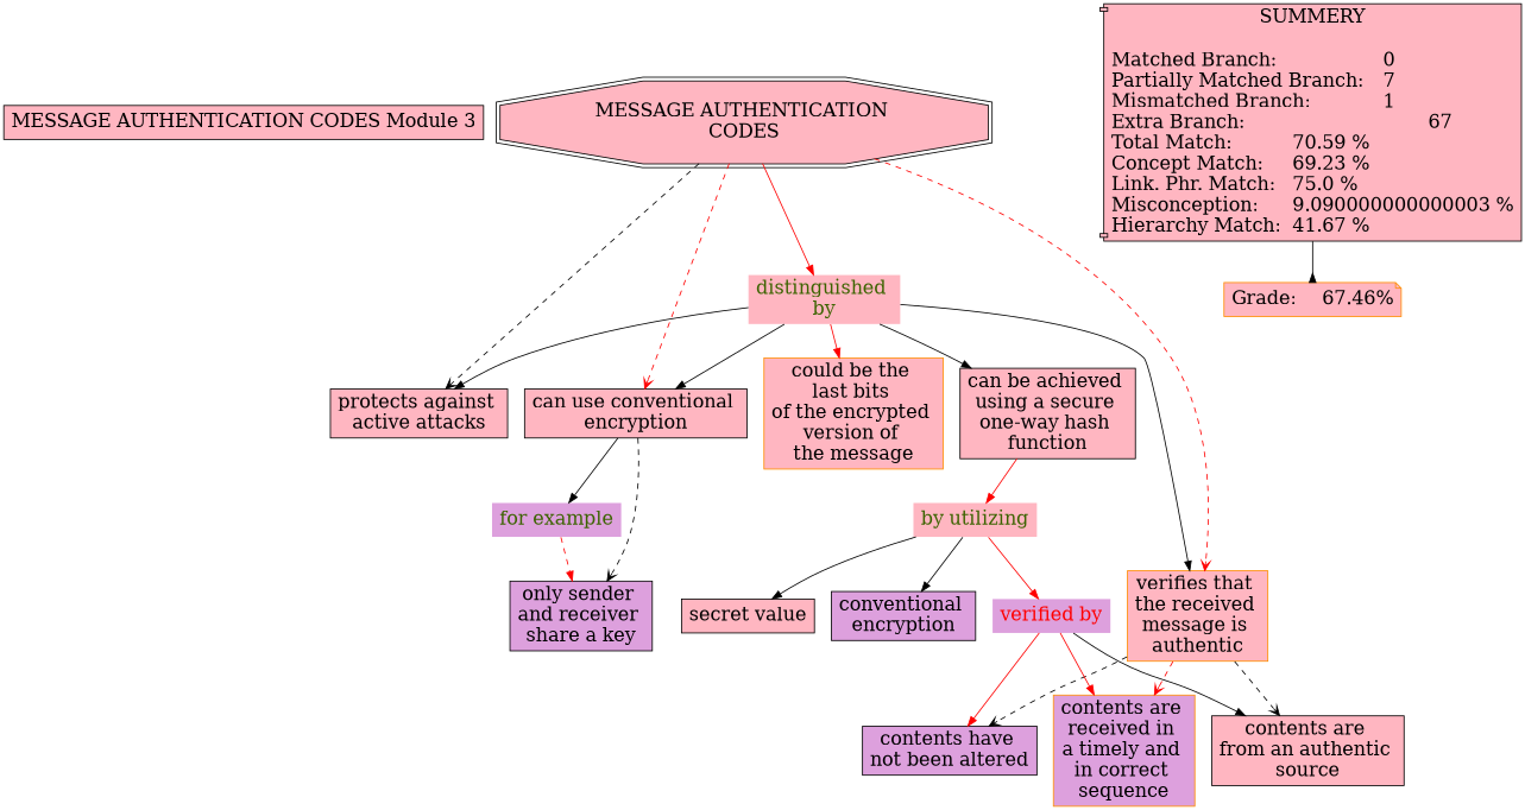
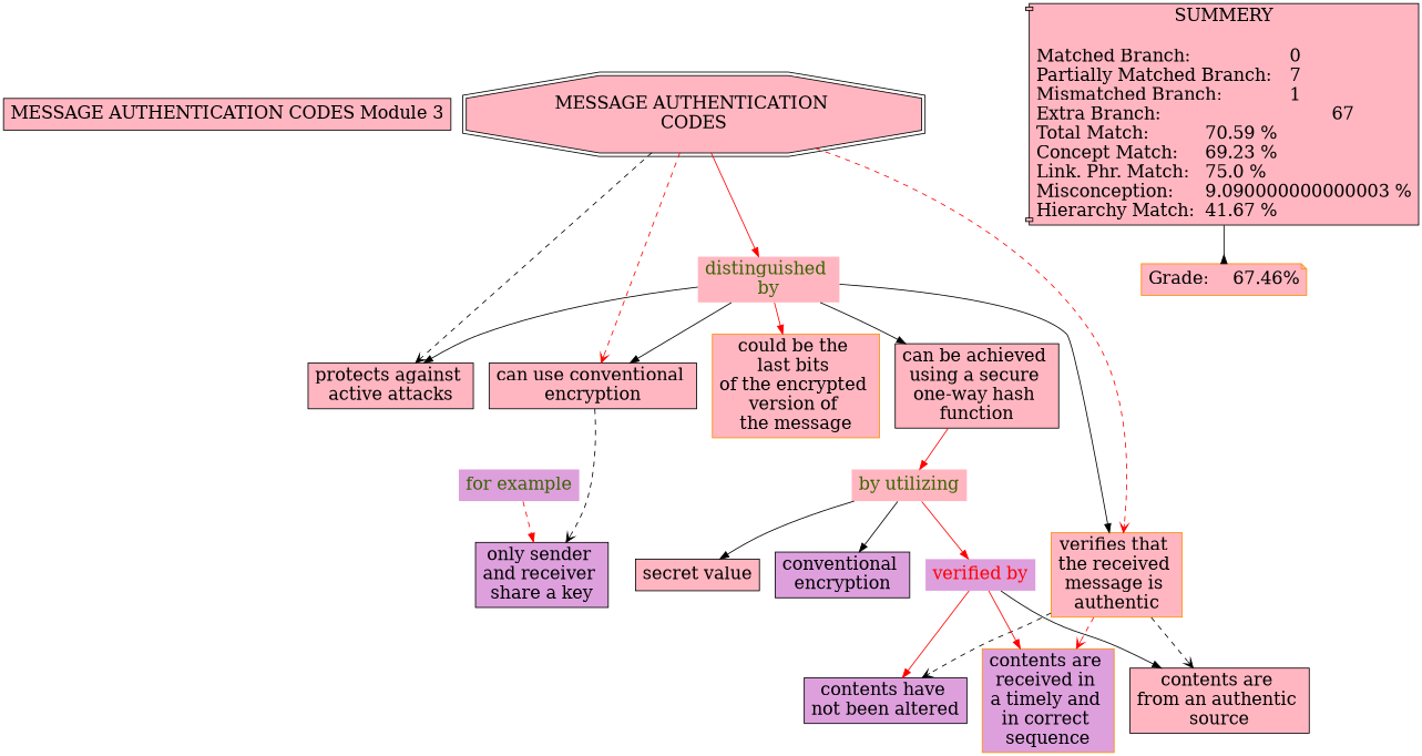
  digraph {
    node [Gsplines=true color=black fillcolor=lightpink fontsize=20 shape=rect style=filled]
    edge [color=black constraint=true]
    n1 [label="MESSAGE AUTHENTICATION CODES Module 3"]
    n2 [fontcolor="#3B6300" label="distinguished \nby" shape=none]
    n3 [label="protects against \nactive attacks\n"]
    n4 [label="can use conventional \nencryption"]
    n5 [color=darkorange label="verifies that \nthe received \nmessage is \nauthentic"]
    n6 [color=darkorange label="could be the \nlast bits \nof the encrypted \nversion of \nthe message\n"]
    n7 [label="can be achieved \nusing a secure \none-way hash \nfunction"]
    n8 [color=darkorange fillcolor=plum fontcolor="#3B6300" label="for example\n" shape=none]
    n9 [fillcolor=plum label="only sender \nand receiver \nshare a key\n"]
    n10 [color=darkorange fillcolor=plum label="contents are \nreceived in \na timely and \nin correct \nsequence"]
    n11 [label="contents are \nfrom an authentic \nsource"]
    n12 [fillcolor=plum label="contents have \nnot been altered\n"]
    n13 [color=darkorange fontcolor="#3B6300" label="by utilizing\n" shape=none]
    n14 [fillcolor=plum fontcolor=red label="verified by\n" shape=none]
    n15 [label="MESSAGE AUTHENTICATION \nCODES" shape=doubleoctagon]
    n16 [fillcolor=plum label="conventional \nencryption"]
    n17 [label="secret value\n"]
    n18 [label="SUMMERY\n\nMatched Branch:			0\lPartially Matched Branch:	7\lMismatched Branch:		1\lExtra Branch:				67\lTotal Match:		70.59 %\lConcept Match:	69.23 %\lLink. Phr. Match:	75.0 %\lMisconception:	9.090000000000003 %\lHierarchy Match:	41.67 %\l" shape=component]
    n19 [color=darkorange label="Grade:	67.46%" shape=note]
    n2 -> n3
    n2 -> n4
    n2 -> n5
    n2 -> n6 [color=red]
    n2 -> n7
-   n4 -> n8
    n4 -> n9 [arrowhead=open style=dashed]
    n5 -> n10 [arrowhead=open color=red style=dashed]
    n5 -> n11 [arrowhead=open style=dashed]
    n5 -> n12 [arrowhead=open style=dashed]
    n7 -> n13 [color=red]
    n8 -> n9 [color=red style=dashed]
    n13 -> n14 [color=red]
    n13 -> n16
    n13 -> n17
    n14 -> n10 [color=red]
    n14 -> n11
    n14 -> n12 [color=red]
    n15 -> n2 [color=red]
    n15 -> n3 [arrowhead=open style=dashed]
    n15 -> n4 [arrowhead=open color=red style=dashed]
    n15 -> n5 [arrowhead=open color=red style=dashed]
    n18 -> n19 [arrowhead=inv]
  }
